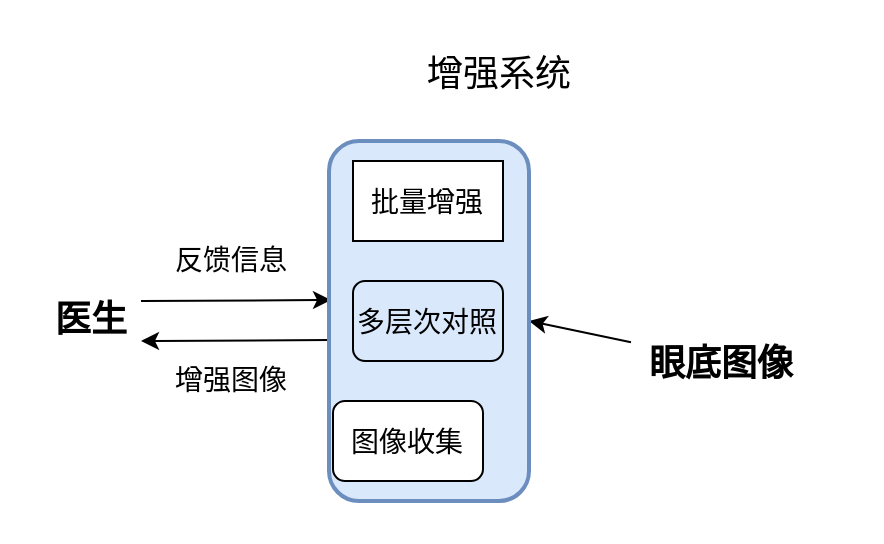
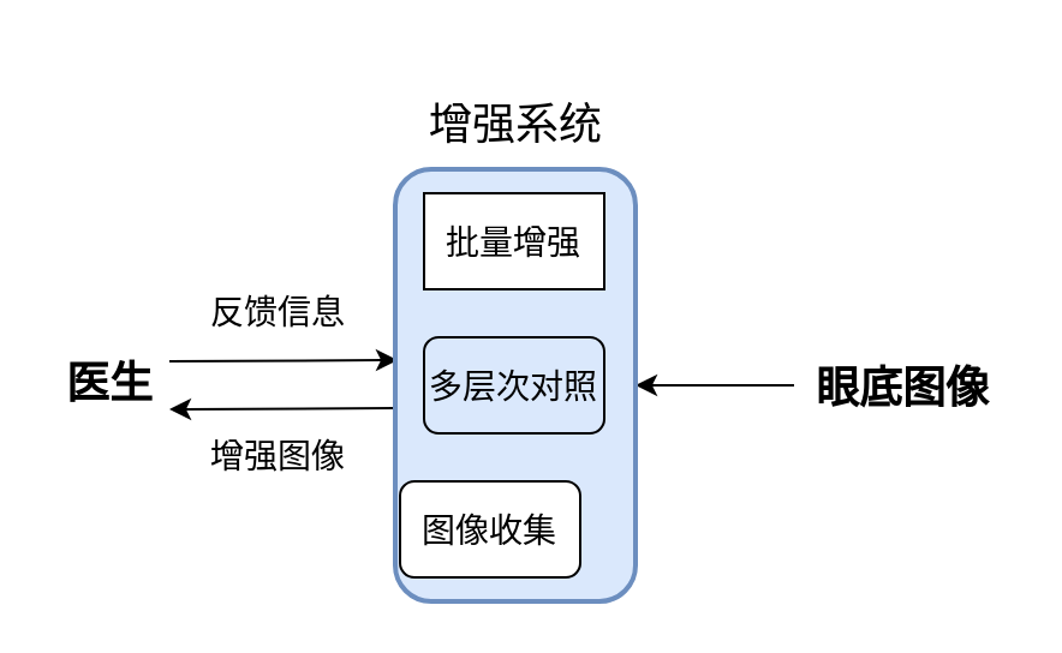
  <mxCell id="0" />
  <mxCell id="1" parent="0" />
  <mxCell id="2" value="&lt;font style=&quot;font-size: 18px&quot;&gt;&lt;b&gt;医生&lt;/b&gt;&lt;/font&gt;" style="text;html=1;align=center;verticalAlign=middle;resizable=0;points=[];autosize=1;strokeColor=none;fillColor=none;rounded=1;" vertex="1" parent="1"><mxGeometry x="20" y="150" width="50" height="20" as="geometry" /></mxCell>
  <mxCell id="3" value="" style="endArrow=classic;html=1;fontSize=24;exitX=0;exitY=0.595;exitDx=0;exitDy=0;exitPerimeter=0;" edge="1" parent="1"><mxGeometry width="50" height="50" relative="1" as="geometry"><mxPoint x="164" y="169.5" as="sourcePoint" /><mxPoint x="70" y="170" as="targetPoint" /></mxGeometry></mxCell>
- <mxCell id="4" value="&lt;font style=&quot;font-size: 18px&quot;&gt;&lt;b&gt;眼底图像&lt;/b&gt;&lt;/font&gt;" style="text;html=1;align=center;verticalAlign=middle;resizable=0;points=[];autosize=1;strokeColor=none;fillColor=none;fontSize=24;rounded=1;" vertex="1" parent="1"><mxGeometry x="315" y="160" width="90" height="40" as="geometry" /></mxCell>
+ <mxCell id="4" value="&lt;font style=&quot;font-size: 18px&quot;&gt;&lt;b&gt;眼底图像&lt;/b&gt;&lt;/font&gt;" style="text;html=1;align=center;verticalAlign=middle;resizable=0;points=[];autosize=1;strokeColor=none;fillColor=none;fontSize=24;rounded=1;" vertex="1" parent="1"><mxGeometry x="330" y="140" width="90" height="40" as="geometry" /></mxCell>
  <mxCell id="5" value="" style="endArrow=classic;html=1;fontSize=24;entryX=1;entryY=0.5;entryDx=0;entryDy=0;" edge="1" parent="1" source="4"><mxGeometry width="50" height="50" relative="1" as="geometry"><mxPoint x="250" y="70" as="sourcePoint" /><mxPoint x="264" y="160" as="targetPoint" /></mxGeometry></mxCell>
  <mxCell id="6" value="" style="endArrow=classic;html=1;fontSize=18;entryX=0.01;entryY=0.395;entryDx=0;entryDy=0;entryPerimeter=0;" edge="1" parent="1"><mxGeometry width="50" height="50" relative="1" as="geometry"><mxPoint x="70" y="150" as="sourcePoint" /><mxPoint x="165" y="149.5" as="targetPoint" /></mxGeometry></mxCell>
  <mxCell id="7" value="" style="whiteSpace=wrap;html=1;fontSize=36;strokeWidth=2;rounded=1;fillColor=#dae8fc;strokeColor=#6c8ebf;" vertex="1" parent="1"><mxGeometry x="164" y="70" width="100" height="180" as="geometry" /></mxCell>
- <mxCell id="8" value="&lt;font style=&quot;font-size: 18px&quot;&gt;增强系统&lt;/font&gt;" style="text;html=1;align=center;verticalAlign=middle;resizable=0;points=[];autosize=1;strokeColor=none;fillColor=none;fontSize=36;rounded=1;" vertex="1" parent="1"><mxGeometry x="204" y="5" width="90" height="50" as="geometry" /></mxCell>
+ <mxCell id="8" value="&lt;font style=&quot;font-size: 18px&quot;&gt;增强系统&lt;/font&gt;" style="text;html=1;align=center;verticalAlign=middle;resizable=0;points=[];autosize=1;strokeColor=none;fillColor=none;fontSize=36;rounded=1;" vertex="1" parent="1"><mxGeometry x="169" y="20" width="90" height="50" as="geometry" /></mxCell>
  <mxCell id="9" value="&lt;font style=&quot;font-size: 14px&quot;&gt;批量增强&lt;/font&gt;" style="whiteSpace=wrap;html=1;fontSize=18;rounded=0;" vertex="1" parent="1"><mxGeometry x="176" y="80" width="75" height="40" as="geometry" /></mxCell>
  <mxCell id="10" value="&lt;font style=&quot;font-size: 14px&quot;&gt;多层次对照&lt;/font&gt;" style="whiteSpace=wrap;html=1;fontSize=18;rounded=1;fillColor=#dae8fc;" vertex="1" parent="1"><mxGeometry x="176" y="140" width="75" height="40" as="geometry" /></mxCell>
  <mxCell id="11" value="&lt;span style=&quot;font-size: 14px&quot;&gt;图像收集&lt;/span&gt;" style="whiteSpace=wrap;html=1;fontSize=18;rounded=1;" vertex="1" parent="1"><mxGeometry x="166" y="200" width="75" height="40" as="geometry" /></mxCell>
  <mxCell id="12" value="反馈信息" style="text;html=1;align=center;verticalAlign=middle;resizable=0;points=[];autosize=1;strokeColor=none;fillColor=none;fontSize=14;rounded=1;" vertex="1" parent="1"><mxGeometry x="80" y="120" width="70" height="20" as="geometry" /></mxCell>
  <mxCell id="13" value="增强图像" style="text;html=1;align=center;verticalAlign=middle;resizable=0;points=[];autosize=1;strokeColor=none;fillColor=none;fontSize=14;rounded=1;" vertex="1" parent="1"><mxGeometry x="80" y="180" width="70" height="20" as="geometry" /></mxCell>
